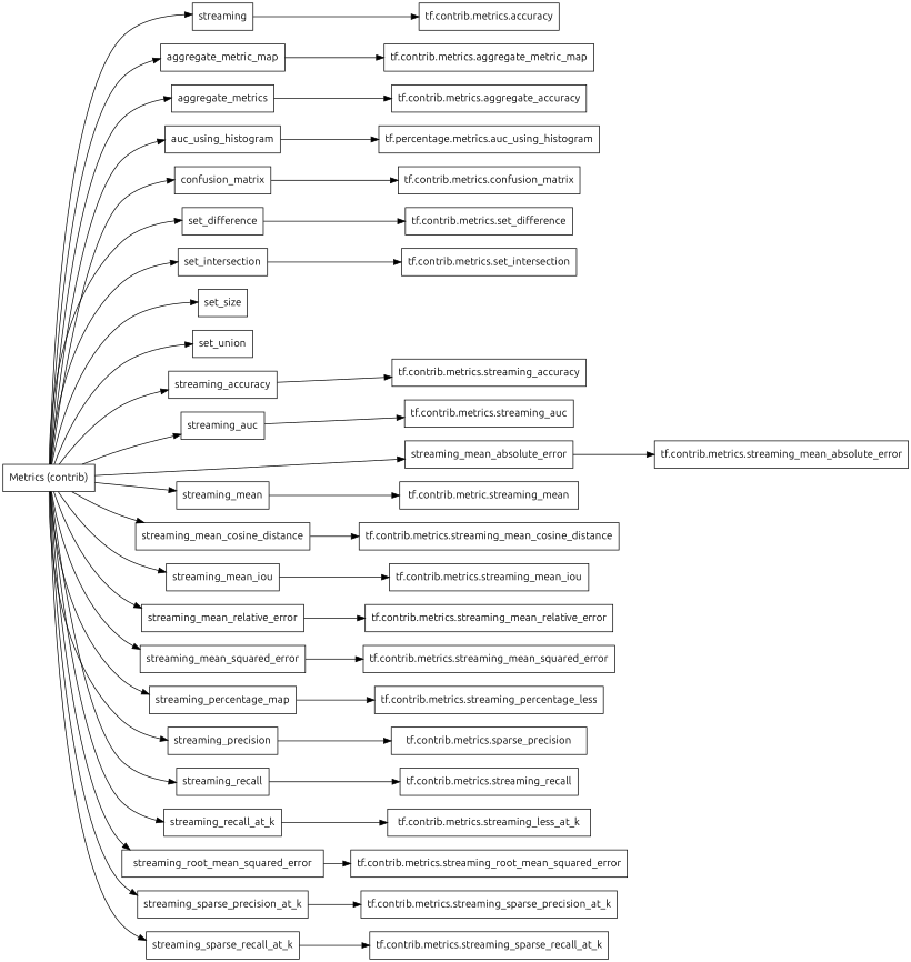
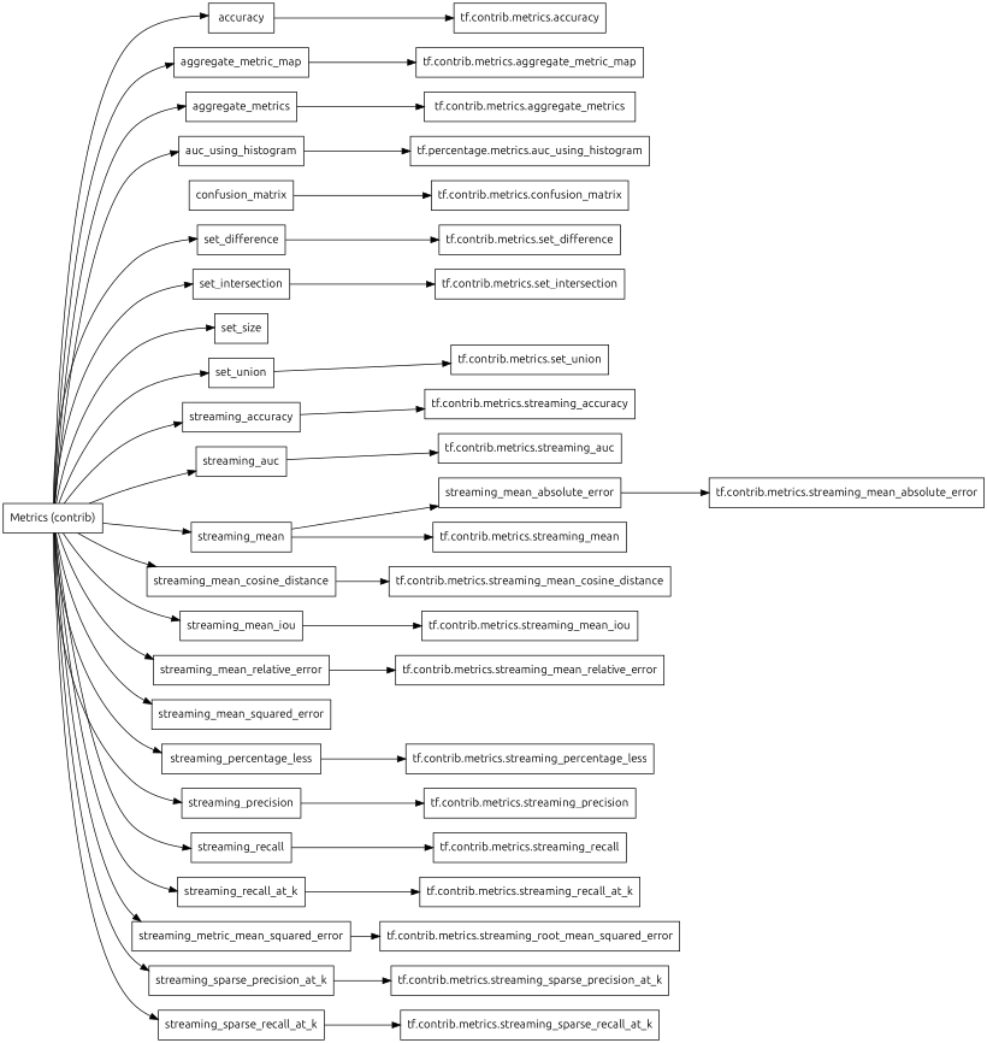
  digraph {
    fontname=Ubuntu
    rankdir=LR
    node [fontname=Ubuntu shape=box]
    edge [fontname=Ubuntu]
    "Metrics (contrib)"
-   accuracy [label=streaming]
+   accuracy
    aggregate_metric_map
    aggregate_metrics
    auc_using_histogram
    confusion_matrix
    set_difference
    set_intersection
    set_size
    set_union
    streaming_accuracy
    streaming_auc
    streaming_mean
    streaming_mean_absolute_error
    streaming_mean_cosine_distance
    streaming_mean_iou
    streaming_mean_relative_error
    streaming_mean_squared_error
-   streaming_percentage_less [label=streaming_percentage_map]
+   streaming_percentage_less
    streaming_precision
    streaming_recall
    streaming_recall_at_k
-   streaming_root_mean_squared_error
+   streaming_root_mean_squared_error [label=streaming_metric_mean_squared_error]
    streaming_sparse_precision_at_k
    streaming_sparse_recall_at_k
    "tf.contrib.metrics.accuracy"
    "tf.contrib.metrics.aggregate_metric_map"
-   "tf.contrib.metrics.aggregate_metrics" [label="tf.contrib.metrics.aggregate_accuracy"]
+   "tf.contrib.metrics.aggregate_metrics"
    n29 [label="tf.percentage.metrics.auc_using_histogram"]
    "tf.contrib.metrics.confusion_matrix"
    "tf.contrib.metrics.set_difference"
    "tf.contrib.metrics.set_intersection"
+   "tf.contrib.metrics.set_union"
    "tf.contrib.metrics.streaming_accuracy"
    "tf.contrib.metrics.streaming_auc"
-   "tf.contrib.metrics.streaming_mean" [label="tf.contrib.metric.streaming_mean"]
+   "tf.contrib.metrics.streaming_mean"
    "tf.contrib.metrics.streaming_mean_absolute_error"
    "tf.contrib.metrics.streaming_mean_cosine_distance"
    "tf.contrib.metrics.streaming_mean_iou"
    "tf.contrib.metrics.streaming_mean_relative_error"
-   "tf.contrib.metrics.streaming_mean_squared_error"
    "tf.contrib.metrics.streaming_percentage_less"
-   "tf.contrib.metrics.streaming_precision" [label="tf.contrib.metrics.sparse_precision"]
+   "tf.contrib.metrics.streaming_precision"
    "tf.contrib.metrics.streaming_recall"
-   "tf.contrib.metrics.streaming_recall_at_k" [label="tf.contrib.metrics.streaming_less_at_k"]
+   "tf.contrib.metrics.streaming_recall_at_k"
    "tf.contrib.metrics.streaming_root_mean_squared_error"
    "tf.contrib.metrics.streaming_sparse_precision_at_k"
    "tf.contrib.metrics.streaming_sparse_recall_at_k"
    "Metrics (contrib)" -> accuracy
    "Metrics (contrib)" -> aggregate_metric_map
    "Metrics (contrib)" -> aggregate_metrics
    "Metrics (contrib)" -> auc_using_histogram
-   "Metrics (contrib)" -> confusion_matrix
    "Metrics (contrib)" -> set_difference
    "Metrics (contrib)" -> set_intersection
    "Metrics (contrib)" -> set_size
    "Metrics (contrib)" -> set_union
    "Metrics (contrib)" -> streaming_accuracy
    "Metrics (contrib)" -> streaming_auc
    "Metrics (contrib)" -> streaming_mean
-   "Metrics (contrib)" -> streaming_mean_absolute_error
+   streaming_mean -> streaming_mean_absolute_error
    "Metrics (contrib)" -> streaming_mean_cosine_distance
    "Metrics (contrib)" -> streaming_mean_iou
    "Metrics (contrib)" -> streaming_mean_relative_error
    "Metrics (contrib)" -> streaming_mean_squared_error
    "Metrics (contrib)" -> streaming_percentage_less
    "Metrics (contrib)" -> streaming_precision
    "Metrics (contrib)" -> streaming_recall
    "Metrics (contrib)" -> streaming_recall_at_k
    "Metrics (contrib)" -> streaming_root_mean_squared_error
    "Metrics (contrib)" -> streaming_sparse_precision_at_k
    "Metrics (contrib)" -> streaming_sparse_recall_at_k
    accuracy -> "tf.contrib.metrics.accuracy"
    aggregate_metric_map -> "tf.contrib.metrics.aggregate_metric_map"
    aggregate_metrics -> "tf.contrib.metrics.aggregate_metrics"
    auc_using_histogram -> n29
    confusion_matrix -> "tf.contrib.metrics.confusion_matrix"
    set_difference -> "tf.contrib.metrics.set_difference"
    set_intersection -> "tf.contrib.metrics.set_intersection"
+   set_union -> "tf.contrib.metrics.set_union"
    streaming_accuracy -> "tf.contrib.metrics.streaming_accuracy"
    streaming_auc -> "tf.contrib.metrics.streaming_auc"
    streaming_mean -> "tf.contrib.metrics.streaming_mean"
    streaming_mean_absolute_error -> "tf.contrib.metrics.streaming_mean_absolute_error"
    streaming_mean_cosine_distance -> "tf.contrib.metrics.streaming_mean_cosine_distance"
    streaming_mean_iou -> "tf.contrib.metrics.streaming_mean_iou"
    streaming_mean_relative_error -> "tf.contrib.metrics.streaming_mean_relative_error"
-   streaming_mean_squared_error -> "tf.contrib.metrics.streaming_mean_squared_error"
    streaming_percentage_less -> "tf.contrib.metrics.streaming_percentage_less"
    streaming_precision -> "tf.contrib.metrics.streaming_precision"
    streaming_recall -> "tf.contrib.metrics.streaming_recall"
    streaming_recall_at_k -> "tf.contrib.metrics.streaming_recall_at_k"
    streaming_root_mean_squared_error -> "tf.contrib.metrics.streaming_root_mean_squared_error"
    streaming_sparse_precision_at_k -> "tf.contrib.metrics.streaming_sparse_precision_at_k"
    streaming_sparse_recall_at_k -> "tf.contrib.metrics.streaming_sparse_recall_at_k"
  }
